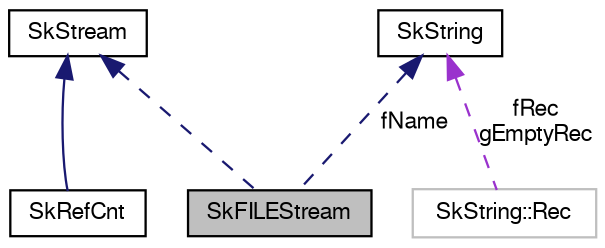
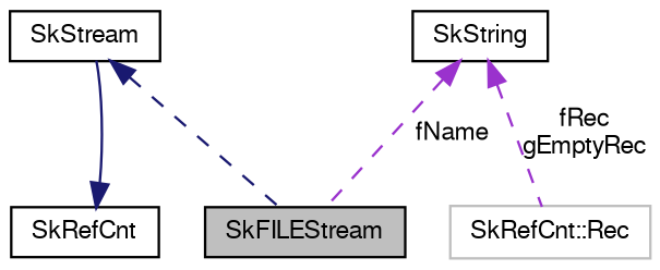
  digraph {
    node [color=black fillcolor=white fontname=FreeSans fontsize=10 shape=record style=filled]
    edge [color=midnightblue dir=back fontname=FreeSans fontsize=10 labelfontname=FreeSans labelfontsize=10 style=dashed]
    n1 [fillcolor=grey75 fontcolor=black height=0.2 label=SkFILEStream width=0.4]
    n2 [height=0.2 label=SkStream width=0.4]
    n3 [height=0.2 label=SkRefCnt width=0.4]
    n4 [height=0.2 label=SkString width=0.4]
-   n5 [color=grey75 height=0.2 label="SkString::Rec" width=0.4]
+   n5 [color=grey75 height=0.2 label="SkRefCnt::Rec" width=0.4]
    n2 -> n1
-   n2 -> n3 [style=solid]
-   n4 -> n1 [label=fName]
+   n3 -> n2 [style=solid]
+   n4 -> n1 [color=darkorchid3 label=fName]
    n4 -> n5 [color=darkorchid3 label="fRec\ngEmptyRec"]
  }
